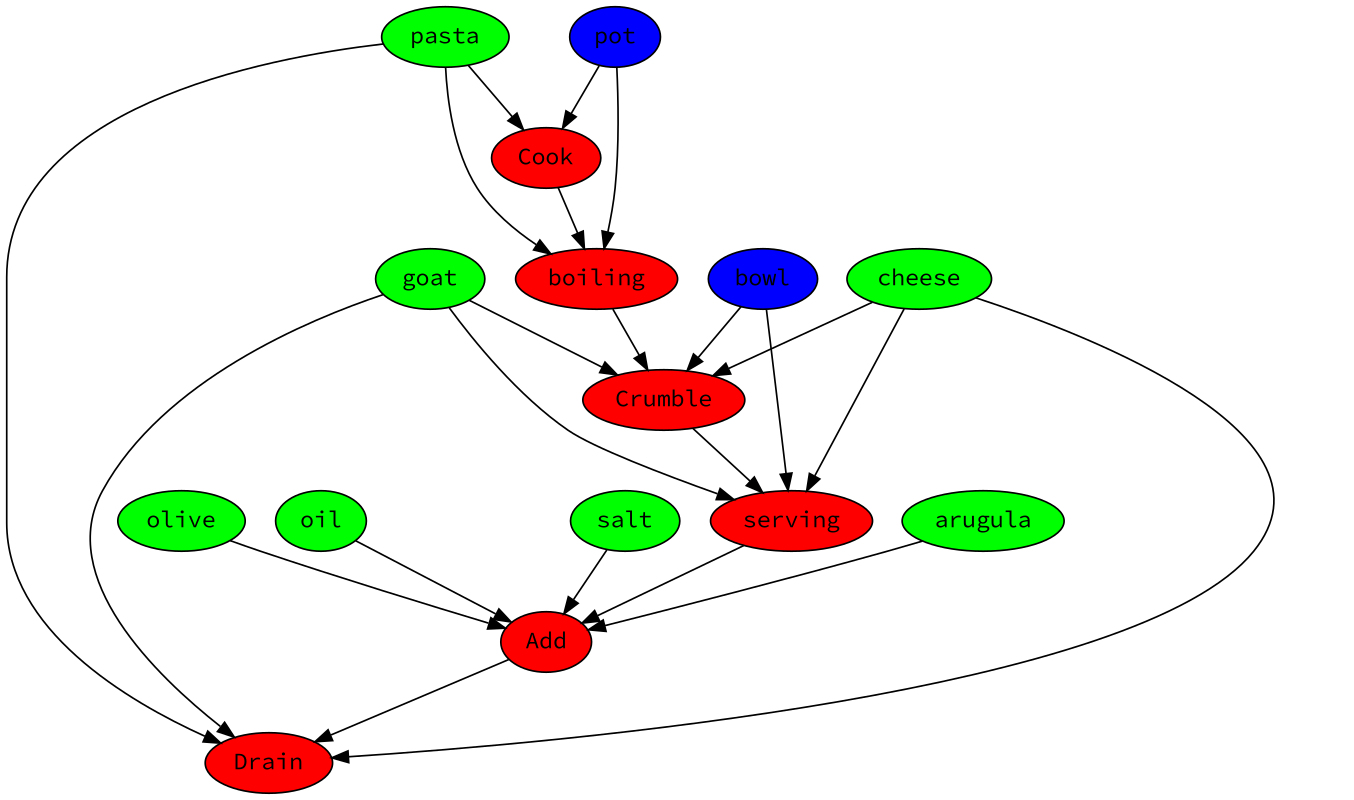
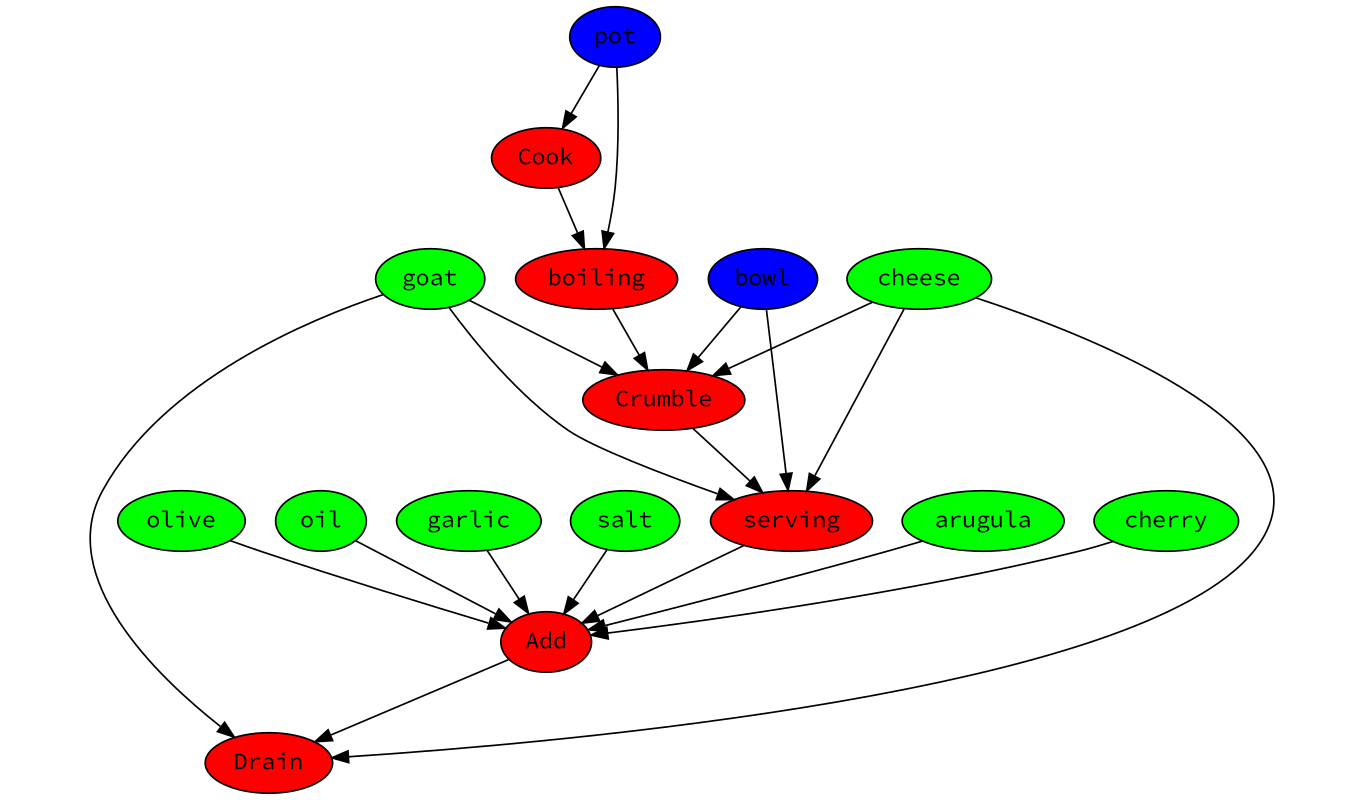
  digraph {
    fontname="Source Code Pro"
    node [fillcolor=green fontname="Source Code Pro" style=filled]
    edge [fontname="Source Code Pro"]
    Cook [fillcolor=red]
    boiling [fillcolor=red]
    Crumble [fillcolor=red]
-   pasta
    Drain [fillcolor=red]
    pot [fillcolor="#0000ff"]
    serving [fillcolor=red]
    Add [fillcolor=red]
    goat
    cheese
    bowl [fillcolor="#0000ff"]
    arugula
+   cherry
    olive
    oil
+   garlic
    salt
    Cook -> boiling
    boiling -> Crumble
    Crumble -> serving
-   pasta -> Cook
-   pasta -> boiling
-   pasta -> Drain
    pot -> Cook
    pot -> boiling
    serving -> Add
    Add -> Drain
    goat -> Crumble
    goat -> Drain
    goat -> serving
    cheese -> Crumble
    cheese -> Drain
    cheese -> serving
    bowl -> Crumble
    bowl -> serving
    arugula -> Add
+   cherry -> Add
    olive -> Add
    oil -> Add
+   garlic -> Add
    salt -> Add
  }
